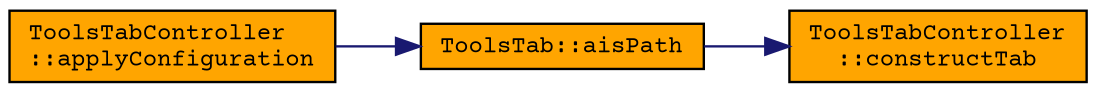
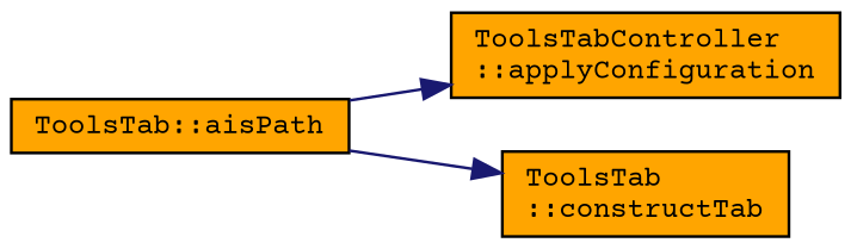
  digraph {
    fontname="Courier Prime"
    rankdir=RL
    node [color=black fillcolor=orange fontname="Courier Prime" fontsize=10 shape=record style=filled]
    edge [color=midnightblue dir=back fontname="Courier Prime" fontsize=10 labelfontname=Helvetica labelfontsize=10 style=solid]
    n1 [fontcolor=black height=0.2 label="ToolsTab::aisPath" width=0.4]
    n2 [height=0.2 label="ToolsTabController\l::applyConfiguration" width=0.4]
-   n3 [height=0.2 label="ToolsTabController\l::constructTab" width=0.4]
-   n1 -> n2
+   n3 [height=0.2 label="ToolsTab\l::constructTab" width=0.4]
+   n2 -> n1
    n3 -> n1
  }
